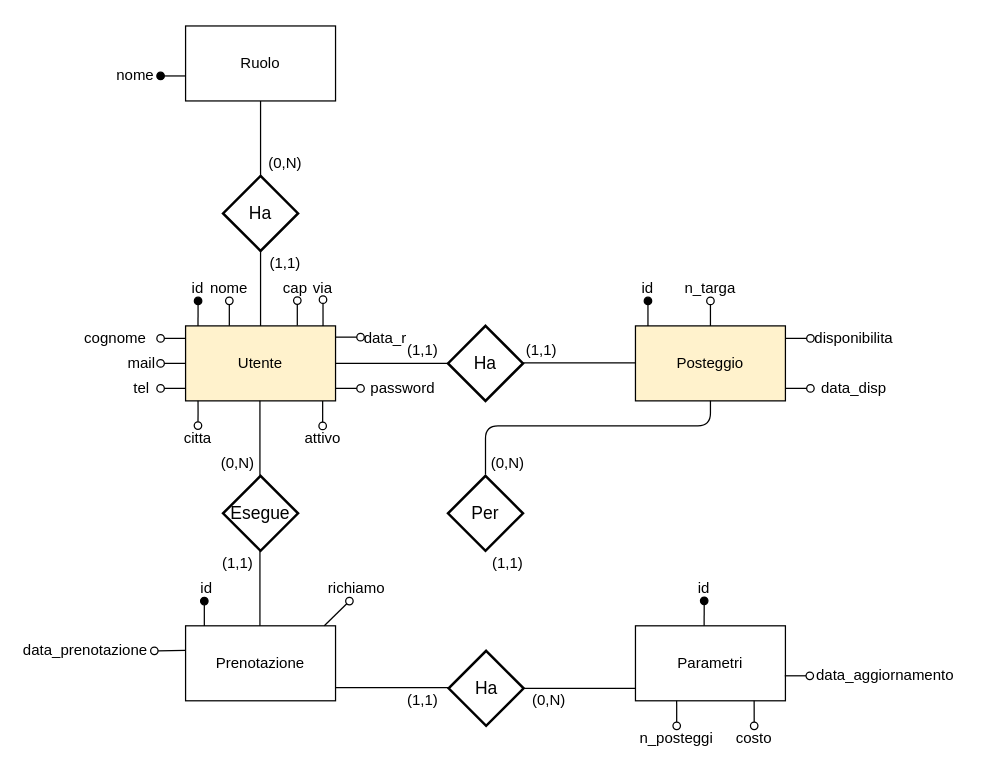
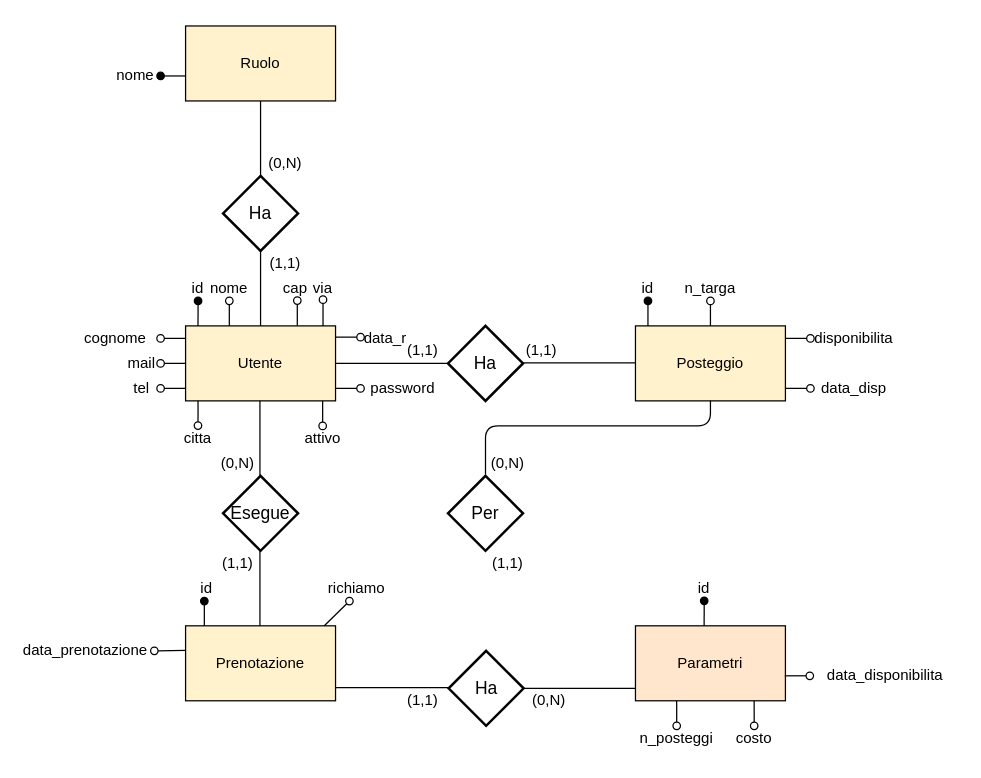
  <mxCell id="0" />
  <mxCell id="1" parent="0" />
  <mxCell id="2" style="edgeStyle=orthogonalEdgeStyle;rounded=0;orthogonalLoop=1;jettySize=auto;html=1;exitX=0.083;exitY=0.002;exitDx=0;exitDy=0;endArrow=oval;endFill=1;exitPerimeter=0;" parent="1" source="3" edge="1"><mxGeometry relative="1" as="geometry"><mxPoint x="158" y="240" as="targetPoint" /><Array as="points" /></mxGeometry></mxCell>
  <mxCell id="3" value="Utente" style="rounded=0;whiteSpace=wrap;html=1;fillColor=#fff2cc;" parent="1" vertex="1"><mxGeometry x="148" y="260" width="120" height="60" as="geometry" /></mxCell>
  <mxCell id="4" value="Ha" style="shape=rhombus;strokeWidth=2;fontSize=17;perimeter=rhombusPerimeter;whiteSpace=wrap;html=1;align=center;fontSize=14;" parent="1" vertex="1"><mxGeometry x="358" y="260" width="60" height="60" as="geometry" /></mxCell>
  <mxCell id="5" value="Posteggio" style="rounded=0;whiteSpace=wrap;html=1;fillColor=#fff2cc;" parent="1" vertex="1"><mxGeometry x="508" y="260" width="120" height="60" as="geometry" /></mxCell>
  <mxCell id="6" value="" style="endArrow=none;html=1;entryX=0;entryY=0.5;entryDx=0;entryDy=0;exitX=1;exitY=0.5;exitDx=0;exitDy=0;" parent="1" source="3" target="4" edge="1"><mxGeometry width="50" height="50" relative="1" as="geometry"><mxPoint x="268" y="315" as="sourcePoint" /><mxPoint x="318" y="265" as="targetPoint" /></mxGeometry></mxCell>
  <mxCell id="7" value="" style="endArrow=none;html=1;entryX=0;entryY=0.5;entryDx=0;entryDy=0;exitX=1;exitY=0.5;exitDx=0;exitDy=0;" parent="1" edge="1"><mxGeometry width="50" height="50" relative="1" as="geometry"><mxPoint x="418" y="289.5" as="sourcePoint" /><mxPoint x="508" y="289.5" as="targetPoint" /></mxGeometry></mxCell>
- <mxCell id="8" value="Prenotazione" style="rounded=0;whiteSpace=wrap;html=1;" parent="1" vertex="1"><mxGeometry x="148" y="500" width="120" height="60" as="geometry" /></mxCell>
+ <mxCell id="8" value="Prenotazione" style="rounded=0;whiteSpace=wrap;html=1;fillColor=#fff2cc;" parent="1" vertex="1"><mxGeometry x="148" y="500" width="120" height="60" as="geometry" /></mxCell>
  <mxCell id="9" value="Esegue" style="shape=rhombus;strokeWidth=2;fontSize=17;perimeter=rhombusPerimeter;whiteSpace=wrap;html=1;align=center;fontSize=14;" parent="1" vertex="1"><mxGeometry x="178" y="380" width="60" height="60" as="geometry" /></mxCell>
  <mxCell id="10" value="Per" style="shape=rhombus;strokeWidth=2;fontSize=17;perimeter=rhombusPerimeter;whiteSpace=wrap;html=1;align=center;fontSize=14;" parent="1" vertex="1"><mxGeometry x="358" y="380" width="60" height="60" as="geometry" /></mxCell>
  <mxCell id="11" value="" style="endArrow=none;html=1;entryX=0.5;entryY=1;entryDx=0;entryDy=0;" parent="1" edge="1"><mxGeometry width="50" height="50" relative="1" as="geometry"><mxPoint x="388" y="379" as="sourcePoint" /><mxPoint x="568" y="320" as="targetPoint" /><Array as="points"><mxPoint x="388" y="340" /><mxPoint x="568" y="340" /></Array></mxGeometry></mxCell>
  <mxCell id="12" value="" style="endArrow=none;html=1;entryX=0.5;entryY=1;entryDx=0;entryDy=0;" parent="1" edge="1"><mxGeometry width="50" height="50" relative="1" as="geometry"><mxPoint x="207.5" y="380" as="sourcePoint" /><mxPoint x="207.5" y="320" as="targetPoint" /></mxGeometry></mxCell>
  <mxCell id="13" value="id" style="text;html=1;strokeColor=none;fillColor=none;align=center;verticalAlign=middle;whiteSpace=wrap;rounded=0;" parent="1" vertex="1"><mxGeometry x="153" y="220" width="10" height="20" as="geometry" /></mxCell>
  <mxCell id="14" value="nome" style="text;html=1;strokeColor=none;fillColor=none;align=center;verticalAlign=middle;whiteSpace=wrap;rounded=0;" parent="1" vertex="1"><mxGeometry x="178" y="220" width="10" height="20" as="geometry" /></mxCell>
  <mxCell id="15" style="edgeStyle=orthogonalEdgeStyle;rounded=0;orthogonalLoop=1;jettySize=auto;html=1;exitX=0.25;exitY=0;exitDx=0;exitDy=0;endArrow=oval;endFill=0;" parent="1" edge="1"><mxGeometry relative="1" as="geometry"><mxPoint x="183.011" y="239.978" as="targetPoint" /><mxPoint x="183.011" y="259.978" as="sourcePoint" /><Array as="points"><mxPoint x="183" y="250" /><mxPoint x="183" y="250" /></Array></mxGeometry></mxCell>
  <mxCell id="16" value="" style="endArrow=none;html=1;entryX=0.5;entryY=0;entryDx=0;entryDy=0;" parent="1" target="3" edge="1"><mxGeometry width="50" height="50" relative="1" as="geometry"><mxPoint x="208" y="200" as="sourcePoint" /><mxPoint x="233" y="200" as="targetPoint" /></mxGeometry></mxCell>
  <mxCell id="17" value="Ha" style="shape=rhombus;strokeWidth=2;fontSize=17;perimeter=rhombusPerimeter;whiteSpace=wrap;html=1;align=center;fontSize=14;" parent="1" vertex="1"><mxGeometry x="178" y="140" width="60" height="60" as="geometry" /></mxCell>
  <mxCell id="18" value="" style="endArrow=none;html=1;entryX=0.5;entryY=1;entryDx=0;entryDy=0;" parent="1" edge="1"><mxGeometry width="50" height="50" relative="1" as="geometry"><mxPoint x="208" y="140" as="sourcePoint" /><mxPoint x="208" y="80" as="targetPoint" /></mxGeometry></mxCell>
- <mxCell id="19" value="Ruolo" style="rounded=0;whiteSpace=wrap;html=1;" parent="1" vertex="1"><mxGeometry x="148" y="20" width="120" height="60" as="geometry" /></mxCell>
+ <mxCell id="19" value="Ruolo" style="rounded=0;whiteSpace=wrap;html=1;fillColor=#fff2cc;" parent="1" vertex="1"><mxGeometry x="148" y="20" width="120" height="60" as="geometry" /></mxCell>
  <mxCell id="20" value="" style="endArrow=oval;html=1;endFill=0;" parent="1" edge="1"><mxGeometry width="50" height="50" relative="1" as="geometry"><mxPoint x="148" y="270" as="sourcePoint" /><mxPoint x="128" y="270" as="targetPoint" /></mxGeometry></mxCell>
  <mxCell id="21" value="cognome" style="text;html=1;strokeColor=none;fillColor=none;align=center;verticalAlign=middle;whiteSpace=wrap;rounded=0;" parent="1" vertex="1"><mxGeometry x="68" y="260" width="48" height="20" as="geometry" /></mxCell>
  <mxCell id="22" value="mail" style="text;html=1;strokeColor=none;fillColor=none;align=center;verticalAlign=middle;whiteSpace=wrap;rounded=0;" parent="1" vertex="1"><mxGeometry x="108" y="280" width="10" height="20" as="geometry" /></mxCell>
  <mxCell id="23" value="via" style="text;html=1;strokeColor=none;fillColor=none;align=center;verticalAlign=middle;whiteSpace=wrap;rounded=0;" parent="1" vertex="1"><mxGeometry x="253" y="220" width="10" height="20" as="geometry" /></mxCell>
  <mxCell id="24" value="" style="endArrow=oval;html=1;endFill=0;entryX=0.377;entryY=1.012;entryDx=0;entryDy=0;entryPerimeter=0;" parent="1" target="28" edge="1"><mxGeometry width="50" height="50" relative="1" as="geometry"><mxPoint x="259" y="500" as="sourcePoint" /><mxPoint x="398" y="440" as="targetPoint" /></mxGeometry></mxCell>
  <mxCell id="25" style="edgeStyle=orthogonalEdgeStyle;rounded=0;orthogonalLoop=1;jettySize=auto;html=1;endArrow=oval;endFill=0;exitX=0.083;exitY=0.999;exitDx=0;exitDy=0;exitPerimeter=0;" parent="1" source="3" edge="1"><mxGeometry relative="1" as="geometry"><mxPoint x="157.905" y="339.762" as="targetPoint" /><mxPoint x="158" y="320" as="sourcePoint" /><Array as="points"><mxPoint x="158" y="330" /><mxPoint x="158" y="330" /></Array></mxGeometry></mxCell>
  <mxCell id="26" value="citta" style="text;html=1;strokeColor=none;fillColor=none;align=center;verticalAlign=middle;whiteSpace=wrap;rounded=0;" parent="1" vertex="1"><mxGeometry x="146" y="340" width="24" height="20" as="geometry" /></mxCell>
  <mxCell id="27" value="attivo" style="text;html=1;strokeColor=none;fillColor=none;align=center;verticalAlign=middle;whiteSpace=wrap;rounded=0;" parent="1" vertex="1"><mxGeometry x="246" y="340" width="24" height="20" as="geometry" /></mxCell>
  <mxCell id="28" value="richiamo" style="text;html=1;strokeColor=none;fillColor=none;align=center;verticalAlign=middle;whiteSpace=wrap;rounded=0;" parent="1" vertex="1"><mxGeometry x="261" y="460" width="48" height="20" as="geometry" /></mxCell>
  <mxCell id="29" value="" style="endArrow=oval;html=1;endFill=0;" parent="1" edge="1"><mxGeometry width="50" height="50" relative="1" as="geometry"><mxPoint x="148" y="290" as="sourcePoint" /><mxPoint x="128" y="290" as="targetPoint" /></mxGeometry></mxCell>
  <mxCell id="30" value="" style="endArrow=oval;html=1;endFill=1;" parent="1" edge="1"><mxGeometry width="50" height="50" relative="1" as="geometry"><mxPoint x="148" y="60" as="sourcePoint" /><mxPoint x="128" y="60" as="targetPoint" /></mxGeometry></mxCell>
  <mxCell id="31" value="nome" style="text;html=1;strokeColor=none;fillColor=none;align=center;verticalAlign=middle;whiteSpace=wrap;rounded=0;" parent="1" vertex="1"><mxGeometry x="88" y="50" width="40" height="20" as="geometry" /></mxCell>
  <mxCell id="32" style="edgeStyle=orthogonalEdgeStyle;rounded=0;orthogonalLoop=1;jettySize=auto;html=1;exitX=0.833;exitY=0.001;exitDx=0;exitDy=0;endArrow=oval;endFill=0;exitPerimeter=0;" parent="1" edge="1"><mxGeometry relative="1" as="geometry"><mxPoint x="257.96" y="239.007" as="targetPoint" /><mxPoint x="257.96" y="260.081" as="sourcePoint" /><Array as="points"><mxPoint x="258" y="259" /><mxPoint x="258" y="259" /></Array></mxGeometry></mxCell>
  <mxCell id="33" style="edgeStyle=orthogonalEdgeStyle;rounded=0;orthogonalLoop=1;jettySize=auto;html=1;exitX=0.25;exitY=0;exitDx=0;exitDy=0;endArrow=oval;endFill=0;" parent="1" edge="1"><mxGeometry relative="1" as="geometry"><mxPoint x="237.405" y="239.762" as="targetPoint" /><mxPoint x="237.405" y="259.762" as="sourcePoint" /><Array as="points"><mxPoint x="237.5" y="250" /><mxPoint x="237.5" y="250" /></Array></mxGeometry></mxCell>
  <mxCell id="34" value="cap" style="text;html=1;strokeColor=none;fillColor=none;align=center;verticalAlign=middle;whiteSpace=wrap;rounded=0;" parent="1" vertex="1"><mxGeometry x="231" y="220" width="10" height="20" as="geometry" /></mxCell>
  <mxCell id="35" value="" style="endArrow=oval;html=1;endFill=0;" parent="1" edge="1"><mxGeometry width="50" height="50" relative="1" as="geometry"><mxPoint x="568" y="260" as="sourcePoint" /><mxPoint x="568" y="240" as="targetPoint" /></mxGeometry></mxCell>
  <mxCell id="36" value="n_targa" style="text;html=1;strokeColor=none;fillColor=none;align=center;verticalAlign=middle;whiteSpace=wrap;rounded=0;" parent="1" vertex="1"><mxGeometry x="548" y="220" width="40" height="20" as="geometry" /></mxCell>
  <mxCell id="37" value="" style="endArrow=oval;html=1;endFill=0;" parent="1" edge="1"><mxGeometry width="50" height="50" relative="1" as="geometry"><mxPoint x="628" y="270" as="sourcePoint" /><mxPoint x="648" y="270" as="targetPoint" /></mxGeometry></mxCell>
  <mxCell id="38" value="disponibilita" style="text;html=1;strokeColor=none;fillColor=none;align=center;verticalAlign=middle;whiteSpace=wrap;rounded=0;" parent="1" vertex="1"><mxGeometry x="653" y="260" width="60" height="20" as="geometry" /></mxCell>
  <mxCell id="39" value="" style="endArrow=oval;html=1;endFill=0;" parent="1" edge="1"><mxGeometry width="50" height="50" relative="1" as="geometry"><mxPoint x="628" y="310" as="sourcePoint" /><mxPoint x="648" y="310" as="targetPoint" /></mxGeometry></mxCell>
  <mxCell id="40" value="data_disp" style="text;html=1;strokeColor=none;fillColor=none;align=center;verticalAlign=middle;whiteSpace=wrap;rounded=0;" parent="1" vertex="1"><mxGeometry x="658" y="300" width="50" height="20" as="geometry" /></mxCell>
  <mxCell id="41" style="edgeStyle=orthogonalEdgeStyle;rounded=0;orthogonalLoop=1;jettySize=auto;html=1;exitX=0.083;exitY=0.002;exitDx=0;exitDy=0;endArrow=oval;endFill=1;exitPerimeter=0;" parent="1" edge="1"><mxGeometry relative="1" as="geometry"><mxPoint x="163" y="480.167" as="targetPoint" /><mxPoint x="163" y="500.167" as="sourcePoint" /><Array as="points" /></mxGeometry></mxCell>
  <mxCell id="42" value="id" style="text;html=1;strokeColor=none;fillColor=none;align=center;verticalAlign=middle;whiteSpace=wrap;rounded=0;" parent="1" vertex="1"><mxGeometry x="153" y="460" width="24" height="20" as="geometry" /></mxCell>
  <mxCell id="43" value="(1,1)" style="text;html=1;strokeColor=none;fillColor=none;align=center;verticalAlign=middle;whiteSpace=wrap;rounded=0;" parent="1" vertex="1"><mxGeometry x="208" y="200" width="40" height="20" as="geometry" /></mxCell>
  <mxCell id="44" value="(0,N)" style="text;html=1;strokeColor=none;fillColor=none;align=center;verticalAlign=middle;whiteSpace=wrap;rounded=0;" parent="1" vertex="1"><mxGeometry x="208" y="120" width="40" height="20" as="geometry" /></mxCell>
  <mxCell id="45" style="edgeStyle=orthogonalEdgeStyle;rounded=0;orthogonalLoop=1;jettySize=auto;html=1;endArrow=oval;endFill=0;exitX=0.083;exitY=0.999;exitDx=0;exitDy=0;exitPerimeter=0;" parent="1" edge="1"><mxGeometry relative="1" as="geometry"><mxPoint x="257.69" y="340.034" as="targetPoint" /><mxPoint x="257.69" y="320.034" as="sourcePoint" /><Array as="points"><mxPoint x="258" y="330" /><mxPoint x="258" y="330" /></Array></mxGeometry></mxCell>
  <mxCell id="46" value="(1,1)" style="text;html=1;strokeColor=none;fillColor=none;align=center;verticalAlign=middle;whiteSpace=wrap;rounded=0;" parent="1" vertex="1"><mxGeometry x="318" y="270" width="40" height="20" as="geometry" /></mxCell>
  <mxCell id="47" value="(1,1)" style="text;html=1;strokeColor=none;fillColor=none;align=center;verticalAlign=middle;whiteSpace=wrap;rounded=0;" parent="1" vertex="1"><mxGeometry x="418" y="270" width="30" height="20" as="geometry" /></mxCell>
  <mxCell id="48" value="(0,N)" style="text;html=1;strokeColor=none;fillColor=none;align=center;verticalAlign=middle;whiteSpace=wrap;rounded=0;" parent="1" vertex="1"><mxGeometry x="170" y="360" width="40" height="20" as="geometry" /></mxCell>
  <mxCell id="49" value="(1,1)" style="text;html=1;strokeColor=none;fillColor=none;align=center;verticalAlign=middle;whiteSpace=wrap;rounded=0;" parent="1" vertex="1"><mxGeometry x="175" y="440" width="30" height="20" as="geometry" /></mxCell>
  <mxCell id="50" value="" style="endArrow=oval;html=1;endFill=0;" parent="1" edge="1"><mxGeometry width="50" height="50" relative="1" as="geometry"><mxPoint x="268" y="310" as="sourcePoint" /><mxPoint x="288" y="310" as="targetPoint" /></mxGeometry></mxCell>
  <mxCell id="51" value="password" style="text;html=1;strokeColor=none;fillColor=none;align=center;verticalAlign=middle;whiteSpace=wrap;rounded=0;" parent="1" vertex="1"><mxGeometry x="293.5" y="300" width="56" height="20" as="geometry" /></mxCell>
  <mxCell id="52" value="" style="endArrow=oval;html=1;endFill=1;" parent="1" edge="1"><mxGeometry width="50" height="50" relative="1" as="geometry"><mxPoint x="518" y="260" as="sourcePoint" /><mxPoint x="518" y="240" as="targetPoint" /></mxGeometry></mxCell>
  <mxCell id="53" value="(0,N)" style="text;html=1;strokeColor=none;fillColor=none;align=center;verticalAlign=middle;whiteSpace=wrap;rounded=0;" parent="1" vertex="1"><mxGeometry x="386" y="360" width="40" height="20" as="geometry" /></mxCell>
  <mxCell id="54" value="(1,1)" style="text;html=1;strokeColor=none;fillColor=none;align=center;verticalAlign=middle;whiteSpace=wrap;rounded=0;" parent="1" vertex="1"><mxGeometry x="391" y="440" width="30" height="20" as="geometry" /></mxCell>
  <mxCell id="55" value="" style="endArrow=oval;html=1;endFill=0;" parent="1" edge="1"><mxGeometry width="50" height="50" relative="1" as="geometry"><mxPoint x="268" y="269" as="sourcePoint" /><mxPoint x="288" y="269" as="targetPoint" /></mxGeometry></mxCell>
  <mxCell id="56" value="data_r" style="text;html=1;strokeColor=none;fillColor=none;align=center;verticalAlign=middle;whiteSpace=wrap;rounded=0;" parent="1" vertex="1"><mxGeometry x="288" y="260" width="40" height="20" as="geometry" /></mxCell>
- <mxCell id="57" value="Parametri" style="rounded=0;whiteSpace=wrap;html=1;" parent="1" vertex="1"><mxGeometry x="508" y="500" width="120" height="60" as="geometry" /></mxCell>
+ <mxCell id="57" value="Parametri" style="rounded=0;whiteSpace=wrap;html=1;fillColor=#ffe6cc;" parent="1" vertex="1"><mxGeometry x="508" y="500" width="120" height="60" as="geometry" /></mxCell>
  <mxCell id="58" value="" style="endArrow=oval;html=1;endFill=0;exitX=0.083;exitY=1;exitDx=0;exitDy=0;exitPerimeter=0;" parent="1" edge="1"><mxGeometry width="50" height="50" relative="1" as="geometry"><mxPoint x="540.96" y="560" as="sourcePoint" /><mxPoint x="541" y="580" as="targetPoint" /></mxGeometry></mxCell>
  <mxCell id="59" value="" style="endArrow=oval;html=1;endFill=0;exitX=0.083;exitY=1;exitDx=0;exitDy=0;exitPerimeter=0;" parent="1" edge="1"><mxGeometry width="50" height="50" relative="1" as="geometry"><mxPoint x="602.96" y="560" as="sourcePoint" /><mxPoint x="603" y="580" as="targetPoint" /><Array as="points"><mxPoint x="603" y="570" /></Array></mxGeometry></mxCell>
  <mxCell id="60" value="n_posteggi" style="text;html=1;strokeColor=none;fillColor=none;align=center;verticalAlign=middle;whiteSpace=wrap;rounded=0;" parent="1" vertex="1"><mxGeometry x="511" y="580" width="60" height="20" as="geometry" /></mxCell>
  <mxCell id="61" value="costo" style="text;html=1;strokeColor=none;fillColor=none;align=center;verticalAlign=middle;whiteSpace=wrap;rounded=0;" parent="1" vertex="1"><mxGeometry x="588" y="580" width="30" height="20" as="geometry" /></mxCell>
  <mxCell id="62" value="id" style="text;html=1;strokeColor=none;fillColor=none;align=center;verticalAlign=middle;whiteSpace=wrap;rounded=0;" parent="1" vertex="1"><mxGeometry x="498" y="220" width="40" height="20" as="geometry" /></mxCell>
  <mxCell id="63" value="data_prenotazione" style="text;html=1;strokeColor=none;fillColor=none;align=center;verticalAlign=middle;whiteSpace=wrap;rounded=0;" parent="1" vertex="1"><mxGeometry x="20" y="510" width="96" height="20" as="geometry" /></mxCell>
  <mxCell id="64" value="id" style="text;html=1;strokeColor=none;fillColor=none;align=center;verticalAlign=middle;whiteSpace=wrap;rounded=0;" vertex="1" parent="1"><mxGeometry x="558" y="460" width="10" height="20" as="geometry" /></mxCell>
  <mxCell id="65" value="" style="endArrow=oval;html=1;endFill=1;exitX=0.458;exitY=0;exitDx=0;exitDy=0;exitPerimeter=0;" edge="1" parent="1" source="57"><mxGeometry width="50" height="50" relative="1" as="geometry"><mxPoint x="583" y="480" as="sourcePoint" /><mxPoint x="563" y="480" as="targetPoint" /></mxGeometry></mxCell>
  <mxCell id="66" value="" style="endArrow=oval;html=1;endFill=0;exitX=-0.002;exitY=0.329;exitDx=0;exitDy=0;exitPerimeter=0;" edge="1" parent="1" source="8"><mxGeometry width="50" height="50" relative="1" as="geometry"><mxPoint x="123" y="510" as="sourcePoint" /><mxPoint x="123" y="520" as="targetPoint" /></mxGeometry></mxCell>
  <mxCell id="67" value="Ha" style="shape=rhombus;strokeWidth=2;fontSize=17;perimeter=rhombusPerimeter;whiteSpace=wrap;html=1;align=center;fontSize=14;" vertex="1" parent="1"><mxGeometry x="358.5" y="520" width="60" height="60" as="geometry" /></mxCell>
  <mxCell id="68" value="(1,1)" style="text;html=1;strokeColor=none;fillColor=none;align=center;verticalAlign=middle;whiteSpace=wrap;rounded=0;" vertex="1" parent="1"><mxGeometry x="318" y="550" width="40" height="20" as="geometry" /></mxCell>
  <mxCell id="69" value="(0,N)" style="text;html=1;strokeColor=none;fillColor=none;align=center;verticalAlign=middle;whiteSpace=wrap;rounded=0;" vertex="1" parent="1"><mxGeometry x="418.5" y="550" width="40" height="20" as="geometry" /></mxCell>
  <mxCell id="70" value="" style="endArrow=oval;html=1;endFill=0;" edge="1" parent="1"><mxGeometry width="50" height="50" relative="1" as="geometry"><mxPoint x="627.5" y="540" as="sourcePoint" /><mxPoint x="647.5" y="540" as="targetPoint" /></mxGeometry></mxCell>
- <mxCell id="71" value="data_aggiornamento" style="text;html=1;strokeColor=none;fillColor=none;align=center;verticalAlign=middle;whiteSpace=wrap;rounded=0;" vertex="1" parent="1"><mxGeometry x="652.5" y="530" width="110" height="20" as="geometry" /></mxCell>
+ <mxCell id="71" value="data_disponibilita" style="text;html=1;strokeColor=none;fillColor=none;align=center;verticalAlign=middle;whiteSpace=wrap;rounded=0;" vertex="1" parent="1"><mxGeometry x="652.5" y="530" width="110" height="20" as="geometry" /></mxCell>
  <mxCell id="72" value="" style="endArrow=none;html=1;entryX=0.5;entryY=1;entryDx=0;entryDy=0;" edge="1" parent="1"><mxGeometry width="50" height="50" relative="1" as="geometry"><mxPoint x="207.5" y="500" as="sourcePoint" /><mxPoint x="207.5" y="440" as="targetPoint" /></mxGeometry></mxCell>
  <mxCell id="73" value="" style="endArrow=none;html=1;entryX=0;entryY=0.5;entryDx=0;entryDy=0;exitX=1;exitY=0.5;exitDx=0;exitDy=0;" edge="1" parent="1"><mxGeometry width="50" height="50" relative="1" as="geometry"><mxPoint x="268" y="549.5" as="sourcePoint" /><mxPoint x="358" y="549.5" as="targetPoint" /></mxGeometry></mxCell>
  <mxCell id="74" value="" style="endArrow=none;html=1;entryX=0;entryY=0.5;entryDx=0;entryDy=0;exitX=1;exitY=0.5;exitDx=0;exitDy=0;" edge="1" parent="1"><mxGeometry width="50" height="50" relative="1" as="geometry"><mxPoint x="418" y="550" as="sourcePoint" /><mxPoint x="508" y="550" as="targetPoint" /></mxGeometry></mxCell>
  <mxCell id="75" value="" style="endArrow=oval;html=1;endFill=0;" edge="1" parent="1"><mxGeometry width="50" height="50" relative="1" as="geometry"><mxPoint x="148" y="310" as="sourcePoint" /><mxPoint x="128" y="310" as="targetPoint" /></mxGeometry></mxCell>
  <mxCell id="76" value="tel" style="text;html=1;strokeColor=none;fillColor=none;align=center;verticalAlign=middle;whiteSpace=wrap;rounded=0;" vertex="1" parent="1"><mxGeometry x="102.5" y="300" width="20" height="20" as="geometry" /></mxCell>
